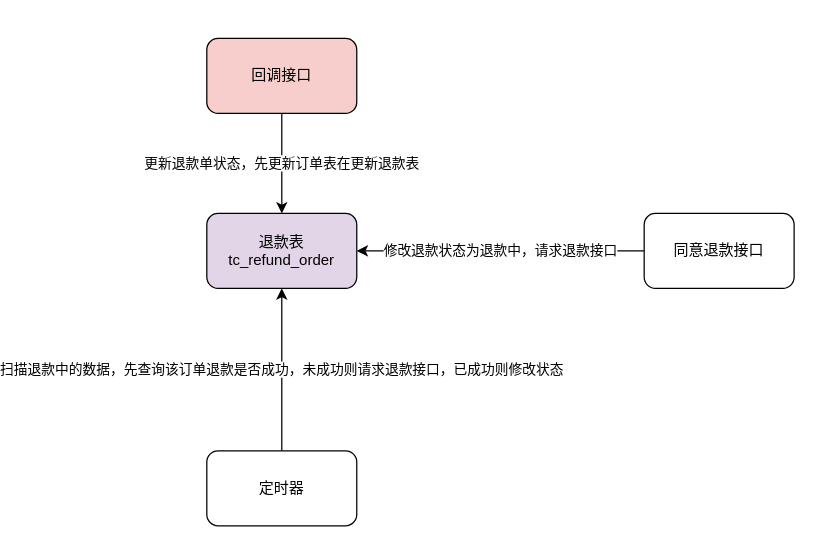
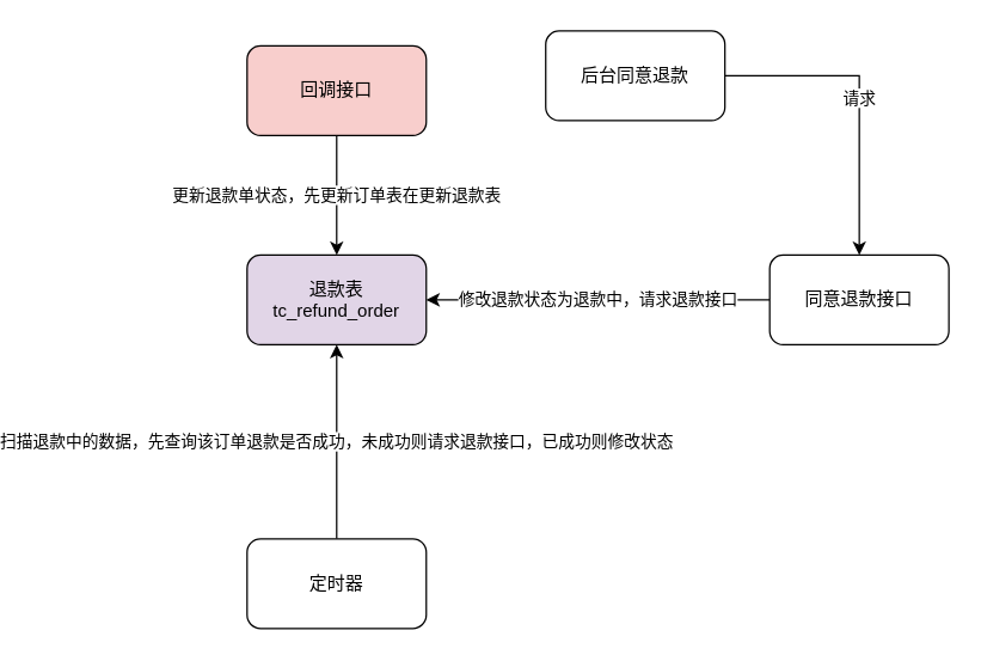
  <mxCell id="0" />
  <mxCell id="1" parent="0" />
+ <mxCell id="2" value="请求" style="edgeStyle=orthogonalEdgeStyle;rounded=0;orthogonalLoop=1;jettySize=auto;html=1;entryX=0.5;entryY=0;entryDx=0;entryDy=0;" edge="1" parent="1" source="3" target="5"><mxGeometry relative="1" as="geometry" /></mxCell>
+ <mxCell id="3" value="后台同意退款" style="rounded=1;whiteSpace=wrap;html=1;" vertex="1" parent="1"><mxGeometry x="220" y="20" width="120" height="60" as="geometry" /></mxCell>
  <mxCell id="4" value="修改退款状态为退款中，请求退款接口" style="edgeStyle=orthogonalEdgeStyle;rounded=0;orthogonalLoop=1;jettySize=auto;html=1;entryX=1;entryY=0.5;entryDx=0;entryDy=0;" edge="1" parent="1" source="5" target="6"><mxGeometry relative="1" as="geometry" /></mxCell>
  <mxCell id="5" value="同意退款接口" style="rounded=1;whiteSpace=wrap;html=1;" vertex="1" parent="1"><mxGeometry x="370" y="170" width="120" height="60" as="geometry" /></mxCell>
  <mxCell id="6" value="退款表tc_refund_order" style="rounded=1;whiteSpace=wrap;html=1;fillColor=#e1d5e7;" vertex="1" parent="1"><mxGeometry x="20" y="170" width="120" height="60" as="geometry" /></mxCell>
  <mxCell id="7" value="扫描退款中的数据，先查询该订单退款是否成功，未成功则请求退款接口，已成功则修改状态" style="edgeStyle=orthogonalEdgeStyle;rounded=0;orthogonalLoop=1;jettySize=auto;html=1;entryX=0.5;entryY=1;entryDx=0;entryDy=0;" edge="1" parent="1" source="8" target="6"><mxGeometry relative="1" as="geometry" /></mxCell>
  <mxCell id="8" value="定时器" style="rounded=1;whiteSpace=wrap;html=1;" vertex="1" parent="1"><mxGeometry x="20" y="360" width="120" height="60" as="geometry" /></mxCell>
  <mxCell id="9" value="更新退款单状态，先更新订单表在更新退款表" style="edgeStyle=orthogonalEdgeStyle;rounded=0;orthogonalLoop=1;jettySize=auto;html=1;" edge="1" parent="1" source="10" target="6"><mxGeometry relative="1" as="geometry" /></mxCell>
  <mxCell id="10" value="回调接口" style="rounded=1;whiteSpace=wrap;html=1;fillColor=#f8cecc;" vertex="1" parent="1"><mxGeometry x="20" y="30" width="120" height="60" as="geometry" /></mxCell>
